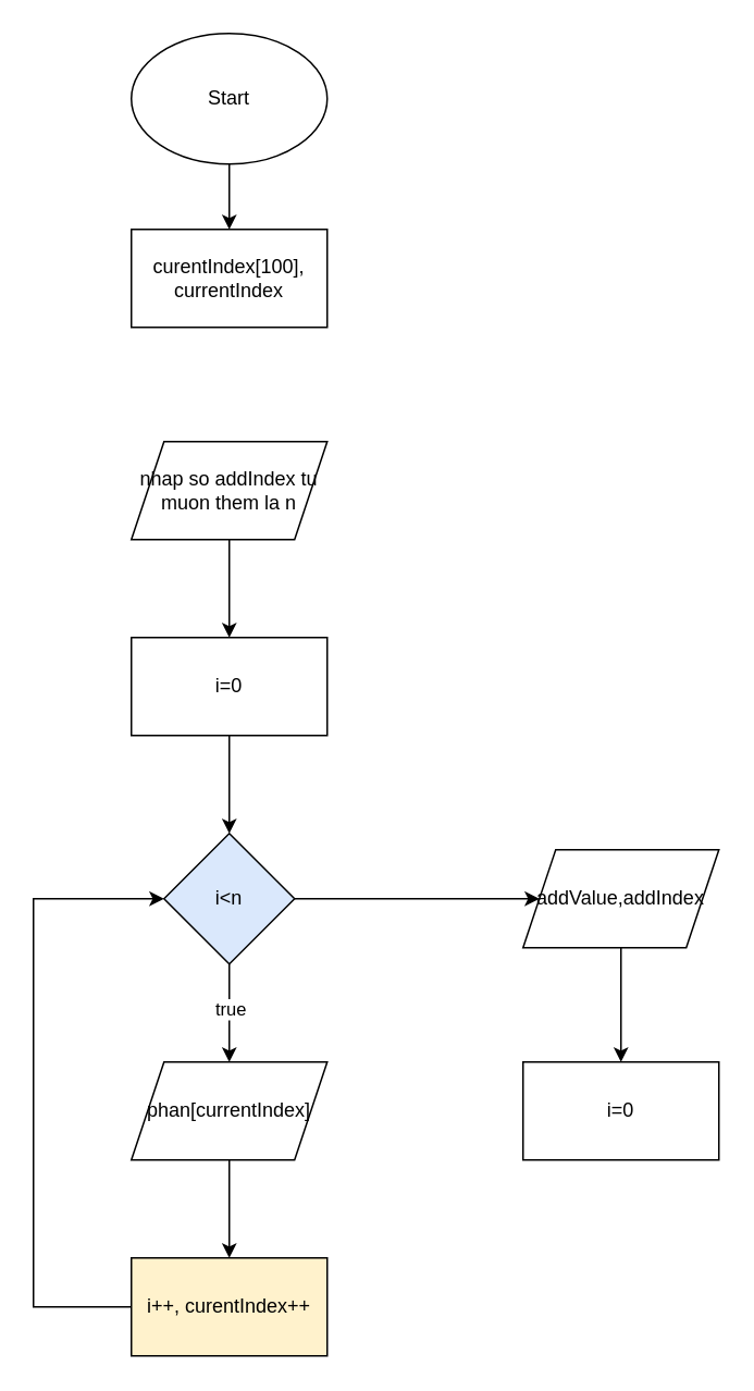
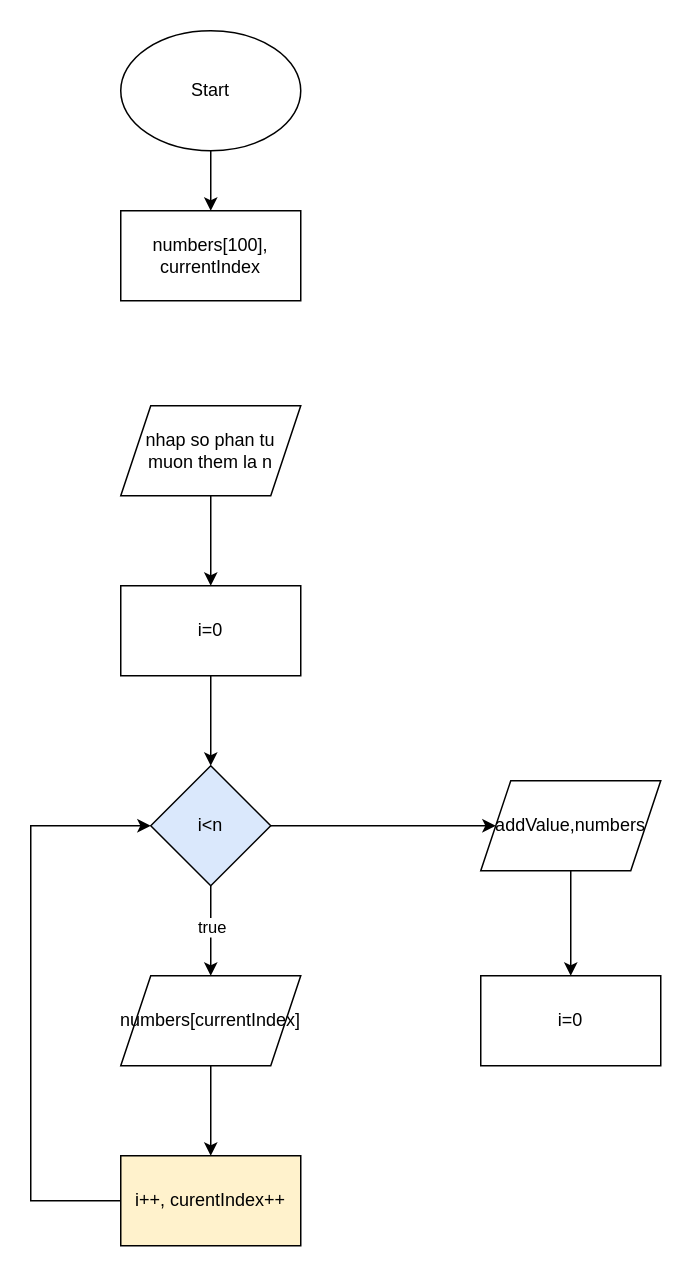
  <mxCell id="0" />
  <mxCell id="1" parent="0" />
  <mxCell id="2" value="&lt;font style=&quot;vertical-align: inherit;&quot;&gt;&lt;font style=&quot;vertical-align: inherit;&quot;&gt;Start&lt;/font&gt;&lt;/font&gt;" style="ellipse;whiteSpace=wrap;html=1;" vertex="1" parent="1"><mxGeometry x="80" width="120" height="80" as="geometry" y="20" /></mxCell>
  <mxCell id="3" style="edgeStyle=orthogonalEdgeStyle;rounded=0;orthogonalLoop=1;jettySize=auto;html=1;exitX=0.5;exitY=1;exitDx=0;exitDy=0;entryX=0.5;entryY=0;entryDx=0;entryDy=0;entryPerimeter=0;" edge="1" parent="1" source="2"><mxGeometry relative="1" as="geometry"><mxPoint x="140" y="140" as="targetPoint" /></mxGeometry></mxCell>
- <mxCell id="4" value="curentIndex[100], currentIndex" style="rounded=0;whiteSpace=wrap;html=1;" vertex="1" parent="1"><mxGeometry x="80" y="140" width="120" height="60" as="geometry" /></mxCell>
+ <mxCell id="4" value="numbers[100], currentIndex" style="rounded=0;whiteSpace=wrap;html=1;" vertex="1" parent="1"><mxGeometry x="80" y="140" width="120" height="60" as="geometry" /></mxCell>
  <mxCell id="5" style="edgeStyle=orthogonalEdgeStyle;rounded=0;orthogonalLoop=1;jettySize=auto;html=1;exitX=0.5;exitY=1;exitDx=0;exitDy=0;" edge="1" parent="1" source="6" target="8"><mxGeometry relative="1" as="geometry" /></mxCell>
- <mxCell id="6" value="nhap so addIndex tu muon them la n" style="shape=parallelogram;perimeter=parallelogramPerimeter;whiteSpace=wrap;html=1;fixedSize=1;" vertex="1" parent="1"><mxGeometry x="80" y="270" width="120" height="60" as="geometry" /></mxCell>
+ <mxCell id="6" value="nhap so phan tu muon them la n" style="shape=parallelogram;perimeter=parallelogramPerimeter;whiteSpace=wrap;html=1;fixedSize=1;" vertex="1" parent="1"><mxGeometry x="80" y="270" width="120" height="60" as="geometry" /></mxCell>
  <mxCell id="7" style="edgeStyle=orthogonalEdgeStyle;rounded=0;orthogonalLoop=1;jettySize=auto;html=1;exitX=0.5;exitY=1;exitDx=0;exitDy=0;" edge="1" parent="1" source="8" target="12"><mxGeometry relative="1" as="geometry" /></mxCell>
  <mxCell id="8" value="i=0" style="rounded=0;whiteSpace=wrap;html=1;" vertex="1" parent="1"><mxGeometry x="80" y="390" width="120" height="60" as="geometry" /></mxCell>
  <mxCell id="9" style="edgeStyle=orthogonalEdgeStyle;rounded=0;orthogonalLoop=1;jettySize=auto;html=1;exitX=0.5;exitY=1;exitDx=0;exitDy=0;entryX=0.5;entryY=0;entryDx=0;entryDy=0;" edge="1" parent="1" source="12" target="14"><mxGeometry relative="1" as="geometry" /></mxCell>
  <mxCell id="10" value="true" style="edgeLabel;html=1;align=center;verticalAlign=middle;resizable=0;points=[];" vertex="1" connectable="0" parent="9"><mxGeometry x="-0.1" relative="1" as="geometry"><mxPoint as="offset" /></mxGeometry></mxCell>
  <mxCell id="11" style="edgeStyle=orthogonalEdgeStyle;rounded=0;orthogonalLoop=1;jettySize=auto;html=1;exitX=1;exitY=0.5;exitDx=0;exitDy=0;" edge="1" parent="1" source="12" target="18"><mxGeometry relative="1" as="geometry" /></mxCell>
  <mxCell id="12" value="i&amp;lt;n" style="rhombus;whiteSpace=wrap;html=1;fillColor=#dae8fc;" vertex="1" parent="1"><mxGeometry x="100" y="510" width="80" height="80" as="geometry" /></mxCell>
  <mxCell id="13" style="edgeStyle=orthogonalEdgeStyle;rounded=0;orthogonalLoop=1;jettySize=auto;html=1;exitX=0.5;exitY=1;exitDx=0;exitDy=0;" edge="1" parent="1" source="14" target="16"><mxGeometry relative="1" as="geometry" /></mxCell>
- <mxCell id="14" value="phan[currentIndex]" style="shape=parallelogram;perimeter=parallelogramPerimeter;whiteSpace=wrap;html=1;fixedSize=1;" vertex="1" parent="1"><mxGeometry x="80" y="650" width="120" height="60" as="geometry" /></mxCell>
+ <mxCell id="14" value="numbers[currentIndex]" style="shape=parallelogram;perimeter=parallelogramPerimeter;whiteSpace=wrap;html=1;fixedSize=1;" vertex="1" parent="1"><mxGeometry x="80" y="650" width="120" height="60" as="geometry" /></mxCell>
  <mxCell id="15" style="edgeStyle=orthogonalEdgeStyle;rounded=0;orthogonalLoop=1;jettySize=auto;html=1;exitX=0;exitY=0.5;exitDx=0;exitDy=0;entryX=0;entryY=0.5;entryDx=0;entryDy=0;" edge="1" parent="1" source="16" target="12"><mxGeometry relative="1" as="geometry"><Array as="points"><mxPoint x="20" y="800" /><mxPoint x="20" y="550" /></Array></mxGeometry></mxCell>
  <mxCell id="16" value="i++, curentIndex++" style="rounded=0;whiteSpace=wrap;html=1;fillColor=#fff2cc;" vertex="1" parent="1"><mxGeometry x="80" y="770" width="120" height="60" as="geometry" /></mxCell>
  <mxCell id="17" style="edgeStyle=orthogonalEdgeStyle;rounded=0;orthogonalLoop=1;jettySize=auto;html=1;exitX=0.5;exitY=1;exitDx=0;exitDy=0;entryX=0.5;entryY=0;entryDx=0;entryDy=0;" edge="1" parent="1" source="18" target="19"><mxGeometry relative="1" as="geometry" /></mxCell>
- <mxCell id="18" value="addValue,addIndex" style="shape=parallelogram;perimeter=parallelogramPerimeter;whiteSpace=wrap;html=1;fixedSize=1;" vertex="1" parent="1"><mxGeometry x="320" y="520" width="120" height="60" as="geometry" /></mxCell>
+ <mxCell id="18" value="addValue,numbers" style="shape=parallelogram;perimeter=parallelogramPerimeter;whiteSpace=wrap;html=1;fixedSize=1;" vertex="1" parent="1"><mxGeometry x="320" y="520" width="120" height="60" as="geometry" /></mxCell>
  <mxCell id="19" value="i=0" style="rounded=0;whiteSpace=wrap;html=1;" vertex="1" parent="1"><mxGeometry x="320" y="650" width="120" height="60" as="geometry" /></mxCell>
